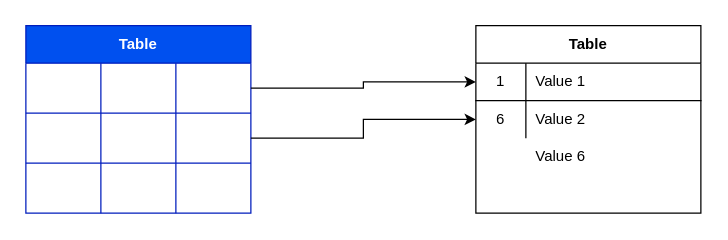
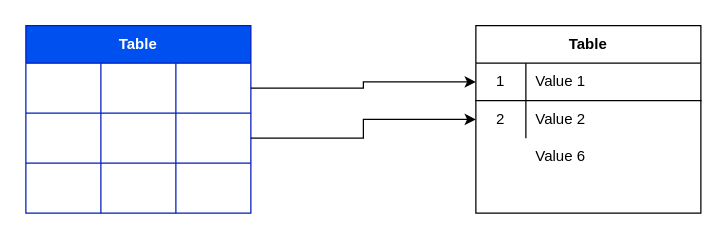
  <mxCell id="0" />
  <mxCell id="1" parent="0" />
  <mxCell id="2" value="Table" style="shape=table;html=1;whiteSpace=wrap;startSize=30;container=1;collapsible=0;childLayout=tableLayout;fontStyle=1;align=center;fillColor=#0050ef;strokeColor=#001DBC;fontColor=#ffffff;" vertex="1" parent="1"><mxGeometry x="20" y="20" width="180" height="150" as="geometry" /></mxCell>
  <mxCell id="3" value="" style="shape=partialRectangle;html=1;whiteSpace=wrap;collapsible=0;dropTarget=0;pointerEvents=0;fillColor=none;top=0;left=0;bottom=0;right=0;points=[[0,0.5],[1,0.5]];portConstraint=eastwest;" vertex="1" parent="2"><mxGeometry y="30" width="180" height="40" as="geometry" /></mxCell>
  <mxCell id="4" value="" style="shape=partialRectangle;html=1;whiteSpace=wrap;connectable=0;fillColor=none;top=0;left=0;bottom=0;right=0;overflow=hidden;" vertex="1" parent="3"><mxGeometry width="60" height="40" as="geometry" /></mxCell>
  <mxCell id="5" value="" style="shape=partialRectangle;html=1;whiteSpace=wrap;connectable=0;fillColor=none;top=0;left=0;bottom=0;right=0;overflow=hidden;" vertex="1" parent="3"><mxGeometry x="60" width="60" height="40" as="geometry" /></mxCell>
  <mxCell id="6" value="" style="shape=partialRectangle;html=1;whiteSpace=wrap;connectable=0;fillColor=none;top=0;left=0;bottom=0;right=0;overflow=hidden;" vertex="1" parent="3"><mxGeometry x="120" width="60" height="40" as="geometry" /></mxCell>
  <mxCell id="7" value="" style="shape=partialRectangle;html=1;whiteSpace=wrap;collapsible=0;dropTarget=0;pointerEvents=0;fillColor=none;top=0;left=0;bottom=0;right=0;points=[[0,0.5],[1,0.5]];portConstraint=eastwest;" vertex="1" parent="2"><mxGeometry y="70" width="180" height="40" as="geometry" /></mxCell>
  <mxCell id="8" value="" style="shape=partialRectangle;html=1;whiteSpace=wrap;connectable=0;fillColor=none;top=0;left=0;bottom=0;right=0;overflow=hidden;" vertex="1" parent="7"><mxGeometry width="60" height="40" as="geometry" /></mxCell>
  <mxCell id="9" value="" style="shape=partialRectangle;html=1;whiteSpace=wrap;connectable=0;fillColor=none;top=0;left=0;bottom=0;right=0;overflow=hidden;" vertex="1" parent="7"><mxGeometry x="60" width="60" height="40" as="geometry" /></mxCell>
  <mxCell id="10" value="" style="shape=partialRectangle;html=1;whiteSpace=wrap;connectable=0;fillColor=none;top=0;left=0;bottom=0;right=0;overflow=hidden;" vertex="1" parent="7"><mxGeometry x="120" width="60" height="40" as="geometry" /></mxCell>
  <mxCell id="11" value="" style="shape=partialRectangle;html=1;whiteSpace=wrap;collapsible=0;dropTarget=0;pointerEvents=0;fillColor=none;top=0;left=0;bottom=0;right=0;points=[[0,0.5],[1,0.5]];portConstraint=eastwest;" vertex="1" parent="2"><mxGeometry y="110" width="180" height="40" as="geometry" /></mxCell>
  <mxCell id="12" value="" style="shape=partialRectangle;html=1;whiteSpace=wrap;connectable=0;fillColor=none;top=0;left=0;bottom=0;right=0;overflow=hidden;" vertex="1" parent="11"><mxGeometry width="60" height="40" as="geometry" /></mxCell>
  <mxCell id="13" value="" style="shape=partialRectangle;html=1;whiteSpace=wrap;connectable=0;fillColor=none;top=0;left=0;bottom=0;right=0;overflow=hidden;" vertex="1" parent="11"><mxGeometry x="60" width="60" height="40" as="geometry" /></mxCell>
  <mxCell id="14" value="" style="shape=partialRectangle;html=1;whiteSpace=wrap;connectable=0;fillColor=none;top=0;left=0;bottom=0;right=0;overflow=hidden;" vertex="1" parent="11"><mxGeometry x="120" width="60" height="40" as="geometry" /></mxCell>
  <mxCell id="15" value="Table" style="shape=table;html=1;whiteSpace=wrap;startSize=30;container=1;collapsible=0;childLayout=tableLayout;fixedRows=1;rowLines=0;fontStyle=1;align=center;" vertex="1" parent="1"><mxGeometry x="380" y="20" width="180" height="150" as="geometry" /></mxCell>
  <mxCell id="16" value="" style="shape=partialRectangle;html=1;whiteSpace=wrap;collapsible=0;dropTarget=0;pointerEvents=0;fillColor=none;top=0;left=0;bottom=1;right=0;points=[[0,0.5],[1,0.5]];portConstraint=eastwest;" vertex="1" parent="15"><mxGeometry y="30" width="180" height="30" as="geometry" /></mxCell>
  <mxCell id="17" value="1" style="shape=partialRectangle;html=1;whiteSpace=wrap;connectable=0;fillColor=none;top=0;left=0;bottom=0;right=0;overflow=hidden;" vertex="1" parent="16"><mxGeometry width="40" height="30" as="geometry" /></mxCell>
  <mxCell id="18" value="Value 1" style="shape=partialRectangle;html=1;whiteSpace=wrap;connectable=0;fillColor=none;top=0;left=0;bottom=0;right=0;align=left;spacingLeft=6;overflow=hidden;" vertex="1" parent="16"><mxGeometry x="40" width="140" height="30" as="geometry" /></mxCell>
  <mxCell id="19" value="" style="shape=partialRectangle;html=1;whiteSpace=wrap;collapsible=0;dropTarget=0;pointerEvents=0;fillColor=none;top=0;left=0;bottom=0;right=0;points=[[0,0.5],[1,0.5]];portConstraint=eastwest;" vertex="1" parent="15"><mxGeometry y="60" width="180" height="30" as="geometry" /></mxCell>
- <mxCell id="20" value="6" style="shape=partialRectangle;html=1;whiteSpace=wrap;connectable=0;fillColor=none;top=0;left=0;bottom=0;right=0;overflow=hidden;" vertex="1" parent="19"><mxGeometry width="40" height="30" as="geometry" /></mxCell>
+ <mxCell id="20" value="2" style="shape=partialRectangle;html=1;whiteSpace=wrap;connectable=0;fillColor=none;top=0;left=0;bottom=0;right=0;overflow=hidden;" vertex="1" parent="19"><mxGeometry width="40" height="30" as="geometry" /></mxCell>
  <mxCell id="21" value="Value 2" style="shape=partialRectangle;html=1;whiteSpace=wrap;connectable=0;fillColor=none;top=0;left=0;bottom=0;right=0;align=left;spacingLeft=6;overflow=hidden;" vertex="1" parent="19"><mxGeometry x="40" width="140" height="30" as="geometry" /></mxCell>
  <mxCell id="22" value="" style="shape=partialRectangle;html=1;whiteSpace=wrap;collapsible=0;dropTarget=0;pointerEvents=0;fillColor=none;top=0;left=0;bottom=0;right=0;points=[[0,0.5],[1,0.5]];portConstraint=eastwest;" vertex="1" parent="15"><mxGeometry y="90" width="180" height="30" as="geometry" /></mxCell>
  <mxCell id="23" value="Value 6" style="shape=partialRectangle;html=1;whiteSpace=wrap;connectable=0;fillColor=none;top=0;left=0;bottom=0;right=0;align=left;spacingLeft=6;overflow=hidden;" vertex="1" parent="22"><mxGeometry x="40" width="140" height="30" as="geometry" /></mxCell>
  <mxCell id="24" style="edgeStyle=orthogonalEdgeStyle;rounded=0;orthogonalLoop=1;jettySize=auto;html=1;exitX=1;exitY=0.5;exitDx=0;exitDy=0;entryX=0;entryY=0.5;entryDx=0;entryDy=0;" edge="1" parent="1" source="3" target="16"><mxGeometry relative="1" as="geometry" /></mxCell>
  <mxCell id="25" style="edgeStyle=orthogonalEdgeStyle;rounded=0;orthogonalLoop=1;jettySize=auto;html=1;" edge="1" parent="1" source="7" target="19"><mxGeometry relative="1" as="geometry" /></mxCell>
